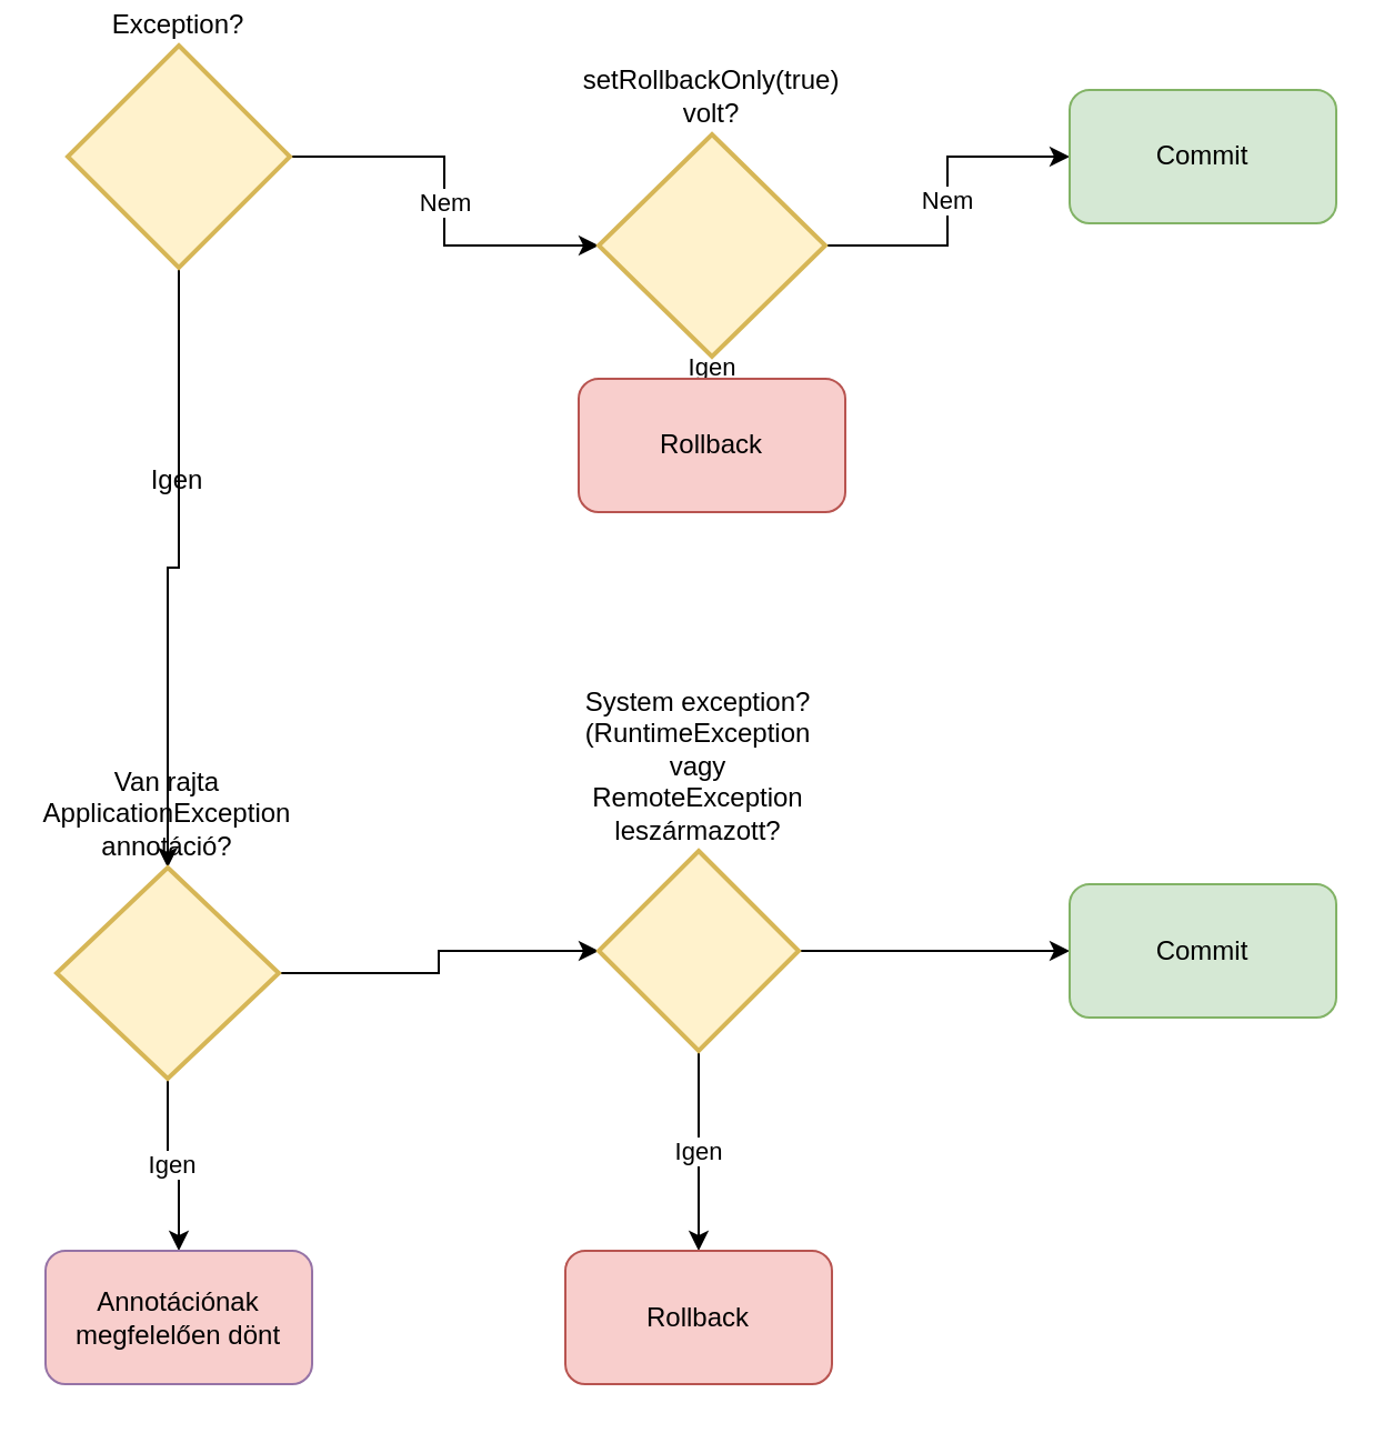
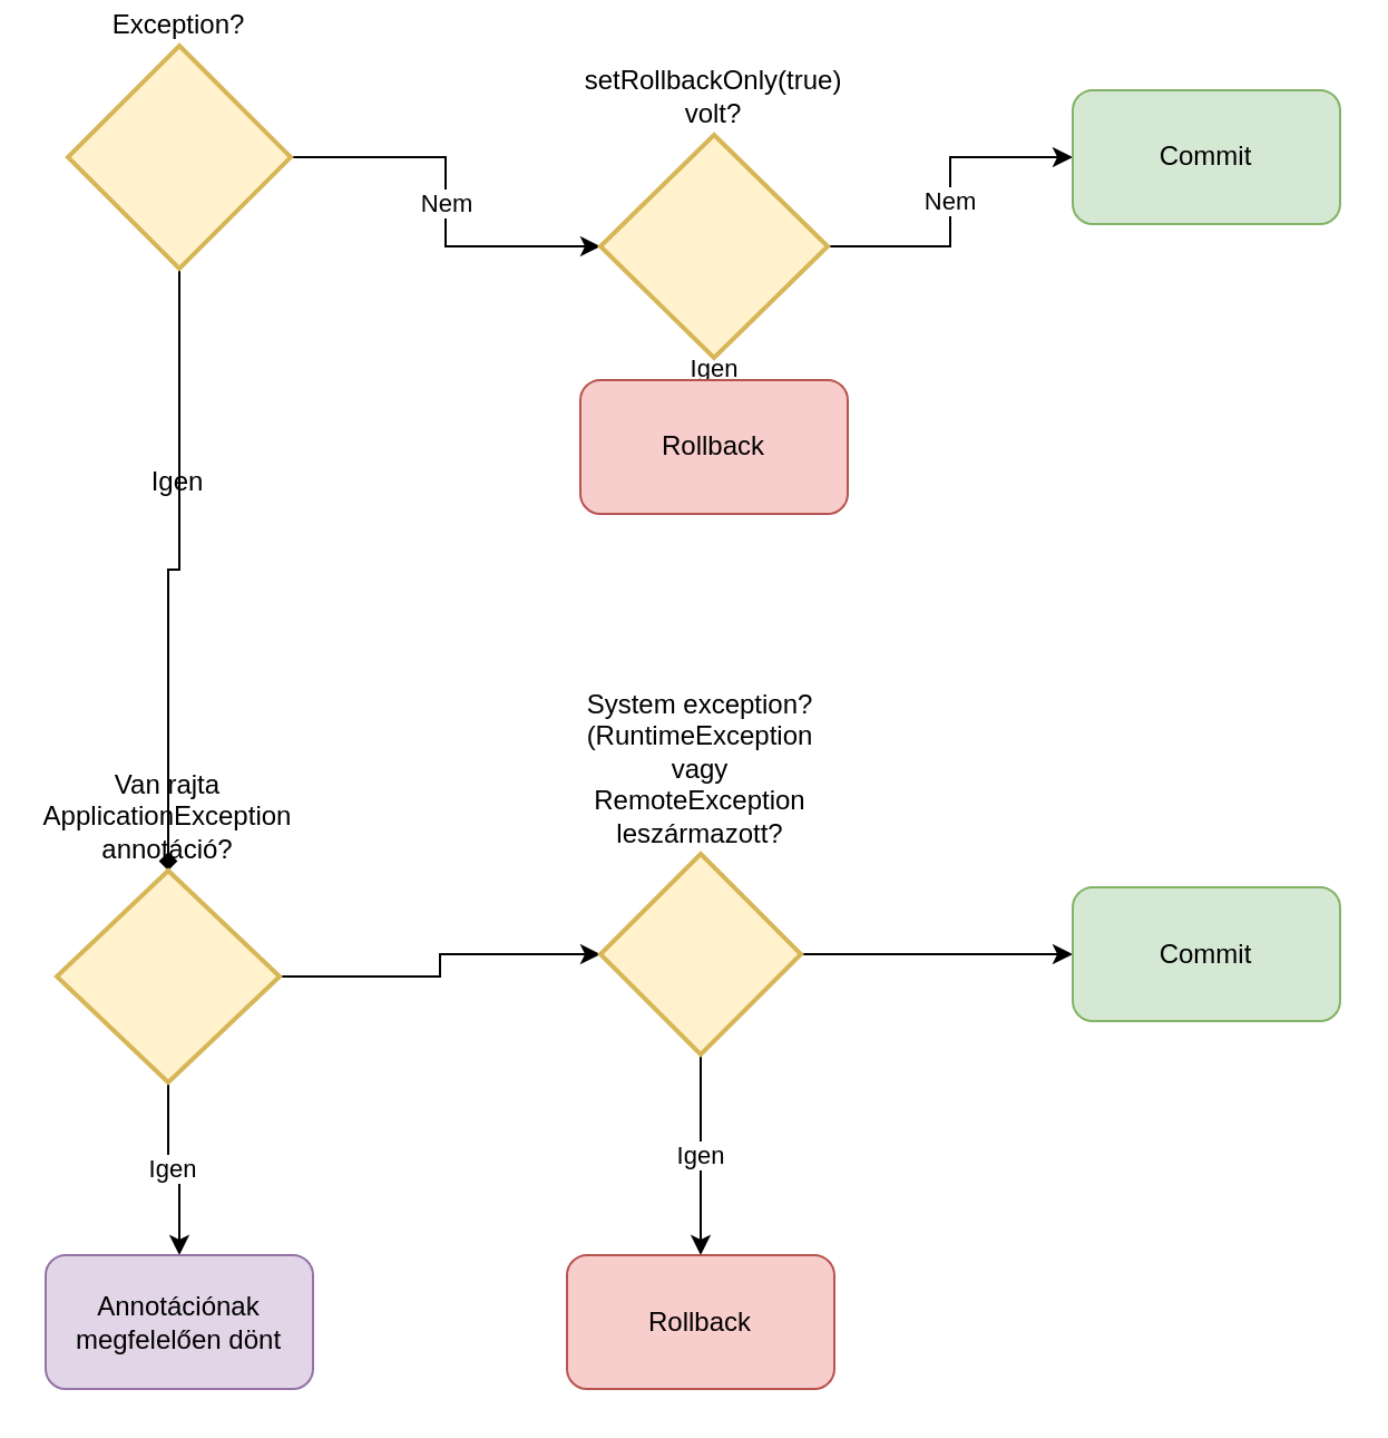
  <mxCell id="0" />
  <mxCell id="1" parent="0" />
  <mxCell id="2" value="Nem" style="edgeStyle=orthogonalEdgeStyle;rounded=0;orthogonalLoop=1;jettySize=auto;html=1;exitX=1;exitY=0.5;exitDx=0;exitDy=0;exitPerimeter=0;" edge="1" parent="1" source="5" target="15"><mxGeometry relative="1" as="geometry" /></mxCell>
- <mxCell id="3" style="edgeStyle=orthogonalEdgeStyle;rounded=0;orthogonalLoop=1;jettySize=auto;html=1;exitX=0.5;exitY=1;exitDx=0;exitDy=0;exitPerimeter=0;entryX=0.5;entryY=0;entryDx=0;entryDy=0;entryPerimeter=0;" edge="1" parent="1" source="5" target="8"><mxGeometry relative="1" as="geometry" /></mxCell>
+ <mxCell id="3" style="edgeStyle=orthogonalEdgeStyle;rounded=0;orthogonalLoop=1;jettySize=auto;html=1;exitX=0.5;exitY=1;exitDx=0;exitDy=0;exitPerimeter=0;entryX=0.5;entryY=0;entryDx=0;entryDy=0;entryPerimeter=0;endArrow=diamond;" edge="1" parent="1" source="5" target="8"><mxGeometry relative="1" as="geometry" /></mxCell>
  <mxCell id="4" value="Igen" style="text;html=1;align=center;verticalAlign=middle;resizable=0;points=[];" vertex="1" connectable="0" parent="3"><mxGeometry x="-0.309" y="-2" relative="1" as="geometry"><mxPoint as="offset" /></mxGeometry></mxCell>
  <mxCell id="5" value="Exception?" style="strokeWidth=2;html=1;shape=mxgraph.flowchart.decision;whiteSpace=wrap;labelPosition=center;verticalLabelPosition=top;align=center;verticalAlign=bottom;fillColor=#fff2cc;strokeColor=#d6b656;" vertex="1" parent="1"><mxGeometry x="30" y="20" width="100" height="100" as="geometry" /></mxCell>
  <mxCell id="6" value="Igen" style="edgeStyle=orthogonalEdgeStyle;rounded=0;orthogonalLoop=1;jettySize=auto;html=1;exitX=0.5;exitY=1;exitDx=0;exitDy=0;exitPerimeter=0;" edge="1" parent="1" source="8" target="9"><mxGeometry relative="1" as="geometry" /></mxCell>
  <mxCell id="7" style="edgeStyle=orthogonalEdgeStyle;rounded=0;orthogonalLoop=1;jettySize=auto;html=1;exitX=1;exitY=0.5;exitDx=0;exitDy=0;exitPerimeter=0;entryX=0;entryY=0.5;entryDx=0;entryDy=0;entryPerimeter=0;" edge="1" parent="1" source="8" target="12"><mxGeometry relative="1" as="geometry" /></mxCell>
  <mxCell id="8" value="Van rajta ApplicationException annotáció?" style="strokeWidth=2;html=1;shape=mxgraph.flowchart.decision;whiteSpace=wrap;labelPosition=center;verticalLabelPosition=top;align=center;verticalAlign=bottom;fillColor=#fff2cc;strokeColor=#d6b656;" vertex="1" parent="1"><mxGeometry x="25" y="390" width="100" height="95" as="geometry" /></mxCell>
- <mxCell id="9" value="Annotációnak megfelelően dönt" style="rounded=1;whiteSpace=wrap;html=1;fillColor=#f8cecc;strokeColor=#9673a6;" vertex="1" parent="1"><mxGeometry x="20" y="562.5" width="120" height="60" as="geometry" /></mxCell>
+ <mxCell id="9" value="Annotációnak megfelelően dönt" style="rounded=1;whiteSpace=wrap;html=1;fillColor=#e1d5e7;strokeColor=#9673a6;" vertex="1" parent="1"><mxGeometry x="20" y="562.5" width="120" height="60" as="geometry" /></mxCell>
  <mxCell id="10" style="edgeStyle=orthogonalEdgeStyle;rounded=0;orthogonalLoop=1;jettySize=auto;html=1;exitX=1;exitY=0.5;exitDx=0;exitDy=0;exitPerimeter=0;entryX=0;entryY=0.5;entryDx=0;entryDy=0;" edge="1" parent="1" source="12" target="18"><mxGeometry relative="1" as="geometry" /></mxCell>
  <mxCell id="11" value="Igen" style="edgeStyle=orthogonalEdgeStyle;rounded=0;orthogonalLoop=1;jettySize=auto;html=1;exitX=0.5;exitY=1;exitDx=0;exitDy=0;exitPerimeter=0;entryX=0.5;entryY=0;entryDx=0;entryDy=0;" edge="1" parent="1" source="12" target="19"><mxGeometry relative="1" as="geometry" /></mxCell>
  <mxCell id="12" value="System exception? (RuntimeException vagy RemoteException leszármazott?" style="strokeWidth=2;html=1;shape=mxgraph.flowchart.decision;whiteSpace=wrap;labelPosition=center;verticalLabelPosition=top;align=center;verticalAlign=bottom;fillColor=#fff2cc;strokeColor=#d6b656;" vertex="1" parent="1"><mxGeometry x="269" y="382.5" width="90" height="90" as="geometry" /></mxCell>
  <mxCell id="13" value="Igen" style="edgeStyle=orthogonalEdgeStyle;rounded=0;orthogonalLoop=1;jettySize=auto;html=1;exitX=0.5;exitY=1;exitDx=0;exitDy=0;exitPerimeter=0;" edge="1" parent="1" source="15" target="16"><mxGeometry relative="1" as="geometry"><mxPoint x="320" y="180" as="targetPoint" /></mxGeometry></mxCell>
  <mxCell id="14" value="Nem" style="edgeStyle=orthogonalEdgeStyle;rounded=0;orthogonalLoop=1;jettySize=auto;html=1;exitX=1;exitY=0.5;exitDx=0;exitDy=0;exitPerimeter=0;entryX=0;entryY=0.5;entryDx=0;entryDy=0;" edge="1" parent="1" source="15" target="17"><mxGeometry relative="1" as="geometry" /></mxCell>
  <mxCell id="15" value="setRollbackOnly(true) volt?" style="strokeWidth=2;html=1;shape=mxgraph.flowchart.decision;whiteSpace=wrap;labelPosition=center;verticalLabelPosition=top;align=center;verticalAlign=bottom;fillColor=#fff2cc;strokeColor=#d6b656;" vertex="1" parent="1"><mxGeometry x="269" y="60" width="102" height="100" as="geometry" /></mxCell>
  <mxCell id="16" value="Rollback" style="rounded=1;whiteSpace=wrap;html=1;fillColor=#f8cecc;strokeColor=#b85450;" vertex="1" parent="1"><mxGeometry x="260" y="170" width="120" height="60" as="geometry" /></mxCell>
  <mxCell id="17" value="Commit" style="rounded=1;whiteSpace=wrap;html=1;fillColor=#d5e8d4;strokeColor=#82b366;" vertex="1" parent="1"><mxGeometry x="481" y="40" width="120" height="60" as="geometry" /></mxCell>
  <mxCell id="18" value="Commit" style="rounded=1;whiteSpace=wrap;html=1;fillColor=#d5e8d4;strokeColor=#82b366;" vertex="1" parent="1"><mxGeometry x="481" y="397.5" width="120" height="60" as="geometry" /></mxCell>
  <mxCell id="19" value="Rollback" style="rounded=1;whiteSpace=wrap;html=1;fillColor=#f8cecc;strokeColor=#b85450;" vertex="1" parent="1"><mxGeometry x="254" y="562.5" width="120" height="60" as="geometry" /></mxCell>
